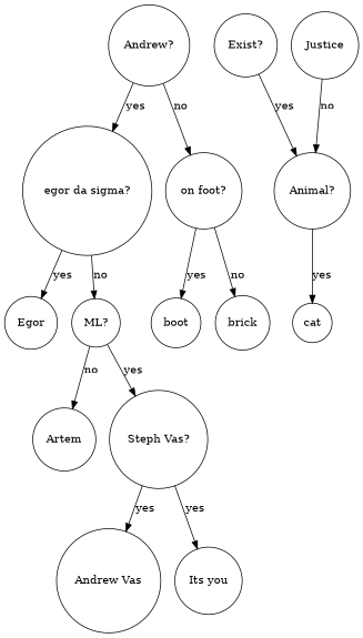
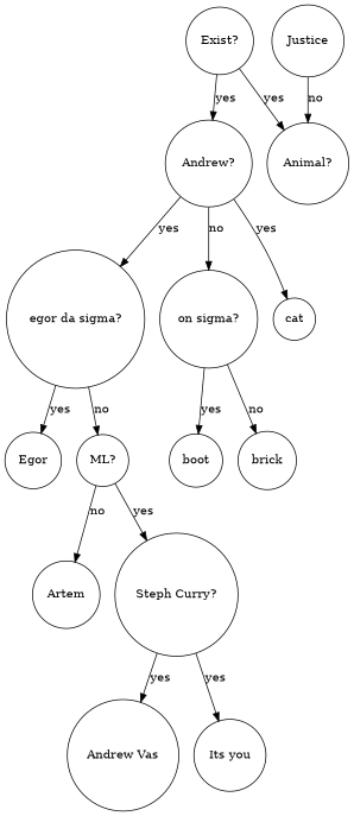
  digraph {
    node [shape=circle]
    n1 [label="Andrew?"]
    "Exist?"
    "Animal?"
    "egor da sigma?"
-   "on foot?"
+   "on foot?" [label="on sigma?"]
    cat
    Egor
    "ML?"
    boot
    brick
    Justice
    Artem
-   "Steph Curry?" [label="Steph Vas?"]
+   "Steph Curry?"
    "Andrew Vas"
    "Its you"
    n1 -> "egor da sigma?" [label=yes]
    n1 -> "on foot?" [label=no]
+   "Exist?" -> n1 [label=yes]
    "Exist?" -> "Animal?" [label=yes]
-   "Animal?" -> cat [label=yes]
+   n1 -> cat [label=yes]
    "egor da sigma?" -> Egor [label=yes]
    "egor da sigma?" -> "ML?" [label=no]
    "on foot?" -> boot [label=yes]
    "on foot?" -> brick [label=no]
    "ML?" -> Artem [label=no]
    "ML?" -> "Steph Curry?" [label=yes]
    Justice -> "Animal?" [label=no]
    "Steph Curry?" -> "Andrew Vas" [label=yes]
    "Steph Curry?" -> "Its you" [label=yes]
  }
